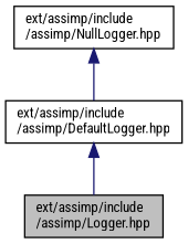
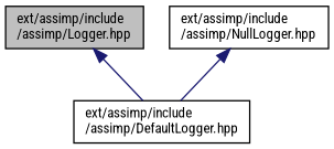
  digraph {
    fontname="Roboto Condensed"
    node [color=black fillcolor=white fontname="Roboto Condensed" fontsize=10 shape=record style=filled]
    edge [color=midnightblue dir=back fontname="Roboto Condensed" fontsize=10 labelfontname=Helvetica labelfontsize=10 style=solid]
    n1 [fillcolor=grey75 fontcolor=black height=0.2 label="ext/assimp/include\l/assimp/Logger.hpp" width=0.4]
    n2 [height=0.2 label="ext/assimp/include\l/assimp/DefaultLogger.hpp" width=0.4]
    n3 [height=0.2 label="ext/assimp/include\l/assimp/NullLogger.hpp" width=0.4]
-   n2 -> n1
+   n1 -> n2
    n3 -> n2
  }
